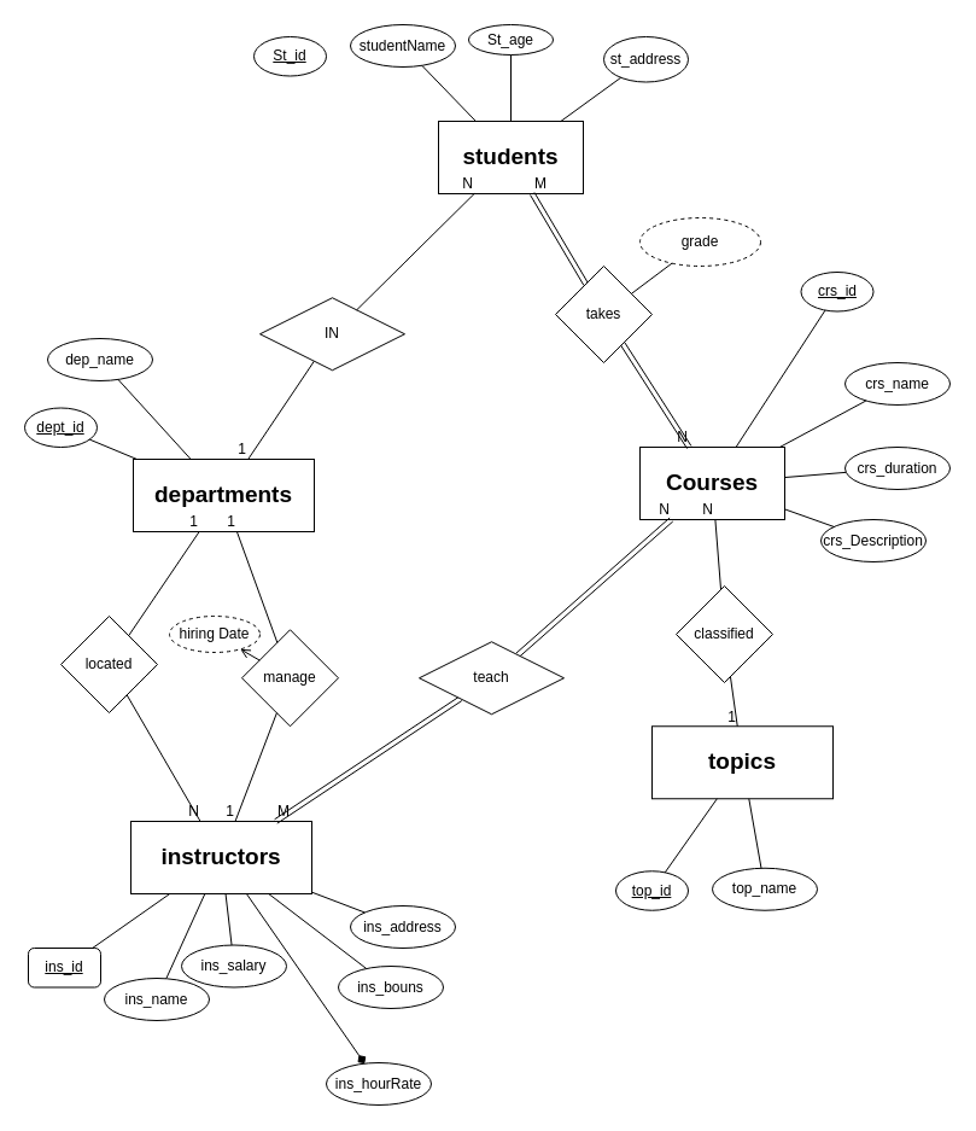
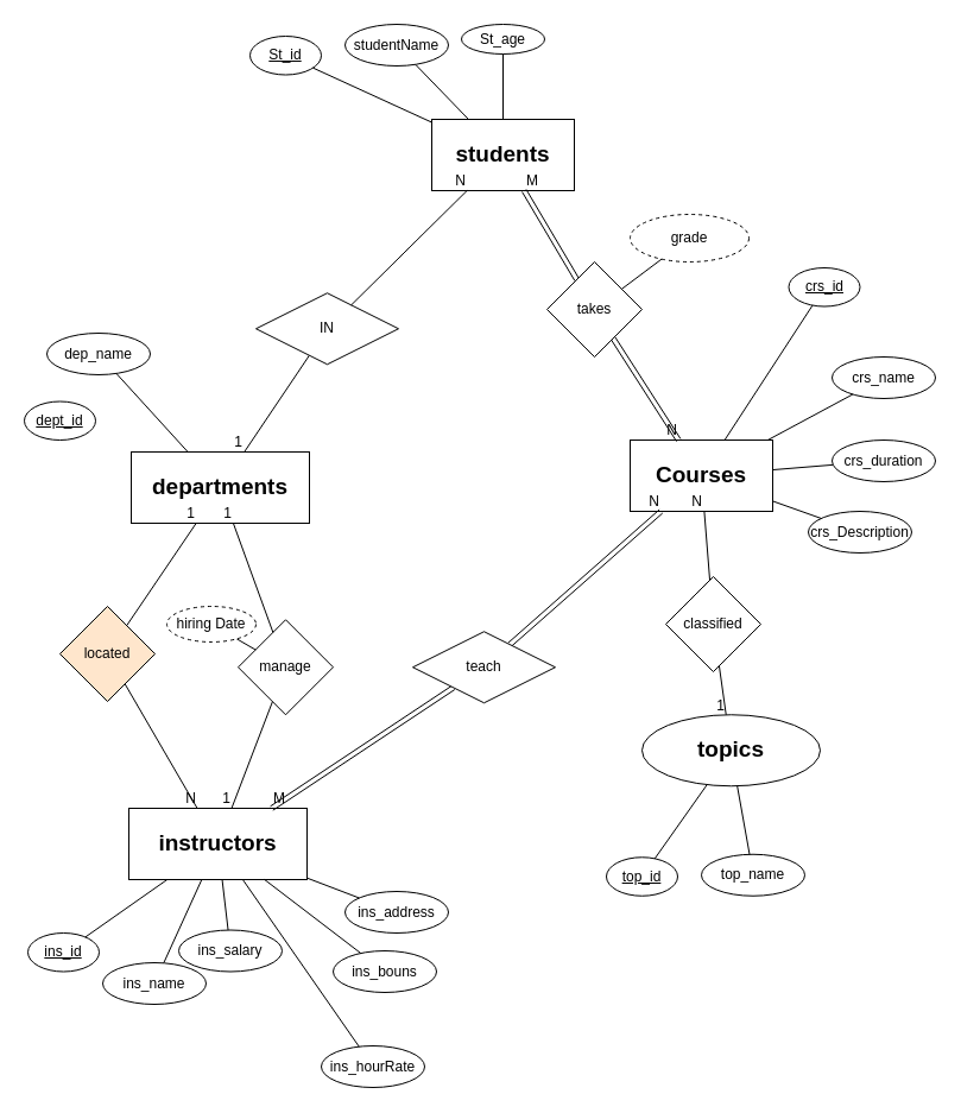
  <mxCell id="0" />
  <mxCell id="1" parent="0" />
  <mxCell id="2" value="&lt;b&gt;&lt;font style=&quot;font-size: 19px;&quot;&gt;students&lt;br&gt;&lt;/font&gt;&lt;/b&gt;" style="rounded=0;whiteSpace=wrap;html=1;" parent="1" vertex="1"><mxGeometry x="363" y="100" width="120" height="60" as="geometry" /></mxCell>
  <mxCell id="3" value="&lt;u&gt;St_id&lt;/u&gt;" style="ellipse;whiteSpace=wrap;html=1;" parent="1" vertex="1"><mxGeometry x="210" y="30" width="60" height="32.5" as="geometry" /></mxCell>
+ <mxCell id="4" value="" style="endArrow=none;html=1;rounded=0;" parent="1" source="2" target="3" edge="1"><mxGeometry width="50" height="50" relative="1" as="geometry"><mxPoint x="300" y="190" as="sourcePoint" /><mxPoint x="350" y="140" as="targetPoint" /></mxGeometry></mxCell>
  <mxCell id="5" value="studentName" style="ellipse;whiteSpace=wrap;html=1;" parent="1" vertex="1"><mxGeometry x="290" y="20" width="87" height="35" as="geometry" /></mxCell>
  <mxCell id="6" value="" style="endArrow=none;html=1;rounded=0;" parent="1" source="2" target="5" edge="1"><mxGeometry width="50" height="50" relative="1" as="geometry"><mxPoint x="458" y="70" as="sourcePoint" /><mxPoint x="440" y="110" as="targetPoint" /></mxGeometry></mxCell>
  <mxCell id="7" value="St_age" style="ellipse;whiteSpace=wrap;html=1;" parent="1" vertex="1"><mxGeometry x="388" y="20" width="70" height="25" as="geometry" /></mxCell>
  <mxCell id="8" value="" style="endArrow=none;html=1;rounded=0;" parent="1" source="2" target="7" edge="1"><mxGeometry width="50" height="50" relative="1" as="geometry"><mxPoint x="514" y="95" as="sourcePoint" /><mxPoint x="540" y="105" as="targetPoint" /></mxGeometry></mxCell>
- <mxCell id="9" value="st_address" style="ellipse;whiteSpace=wrap;html=1;" parent="1" vertex="1"><mxGeometry x="500" y="30" width="70" height="37.5" as="geometry" /></mxCell>
- <mxCell id="10" value="" style="endArrow=none;html=1;rounded=0;" parent="1" source="2" target="9" edge="1"><mxGeometry width="50" height="50" relative="1" as="geometry"><mxPoint x="545" y="102.5" as="sourcePoint" /><mxPoint x="646" y="107.5" as="targetPoint" /></mxGeometry></mxCell>
  <mxCell id="11" value="&lt;b&gt;&lt;font style=&quot;font-size: 19px;&quot;&gt;departments&lt;/font&gt;&lt;/b&gt;" style="rounded=0;whiteSpace=wrap;html=1;" parent="1" vertex="1"><mxGeometry x="110" y="380" width="150" height="60" as="geometry" /></mxCell>
  <mxCell id="12" value="&lt;u&gt;dept_id&lt;/u&gt;" style="ellipse;whiteSpace=wrap;html=1;" parent="1" vertex="1"><mxGeometry x="20" y="337.5" width="60" height="32.5" as="geometry" /></mxCell>
- <mxCell id="13" value="" style="endArrow=none;html=1;rounded=0;" parent="1" source="11" target="12" edge="1"><mxGeometry width="50" height="50" relative="1" as="geometry"><mxPoint x="193" y="323" as="sourcePoint" /><mxPoint x="180" y="360" as="targetPoint" /></mxGeometry></mxCell>
  <mxCell id="14" value="dep_name" style="ellipse;whiteSpace=wrap;html=1;" parent="1" vertex="1"><mxGeometry x="39" y="280" width="87" height="35" as="geometry" /></mxCell>
  <mxCell id="15" value="" style="endArrow=none;html=1;rounded=0;" parent="1" source="11" target="14" edge="1"><mxGeometry width="50" height="50" relative="1" as="geometry"><mxPoint x="224" y="320" as="sourcePoint" /><mxPoint x="270" y="330" as="targetPoint" /></mxGeometry></mxCell>
  <mxCell id="16" value="&lt;font style=&quot;font-size: 19px;&quot;&gt;&lt;b&gt;Courses&lt;/b&gt;&lt;/font&gt;" style="rounded=0;whiteSpace=wrap;html=1;" parent="1" vertex="1"><mxGeometry x="530" y="370" width="120" height="60" as="geometry" /></mxCell>
  <mxCell id="17" value="&lt;u&gt;crs_id&lt;/u&gt;" style="ellipse;whiteSpace=wrap;html=1;" parent="1" vertex="1"><mxGeometry x="663.5" y="225" width="60" height="32.5" as="geometry" /></mxCell>
  <mxCell id="18" value="" style="endArrow=none;html=1;rounded=0;" parent="1" source="16" target="17" edge="1"><mxGeometry width="50" height="50" relative="1" as="geometry"><mxPoint x="602" y="317.5" as="sourcePoint" /><mxPoint x="640" y="297.5" as="targetPoint" /></mxGeometry></mxCell>
  <mxCell id="19" value="crs_name" style="ellipse;whiteSpace=wrap;html=1;" parent="1" vertex="1"><mxGeometry x="700" y="300" width="87" height="35" as="geometry" /></mxCell>
  <mxCell id="20" value="" style="endArrow=none;html=1;rounded=0;" parent="1" source="16" target="19" edge="1"><mxGeometry width="50" height="50" relative="1" as="geometry"><mxPoint x="644" y="317.5" as="sourcePoint" /><mxPoint x="730" y="267.5" as="targetPoint" /></mxGeometry></mxCell>
  <mxCell id="21" value="crs_duration" style="ellipse;whiteSpace=wrap;html=1;" parent="1" vertex="1"><mxGeometry x="700" y="370" width="87" height="35" as="geometry" /></mxCell>
  <mxCell id="22" value="" style="endArrow=none;html=1;rounded=0;" parent="1" source="16" target="21" edge="1"><mxGeometry width="50" height="50" relative="1" as="geometry"><mxPoint x="611" y="380" as="sourcePoint" /><mxPoint x="740" y="277.5" as="targetPoint" /></mxGeometry></mxCell>
  <mxCell id="23" value="crs_Description" style="ellipse;whiteSpace=wrap;html=1;" parent="1" vertex="1"><mxGeometry x="680" y="430" width="87" height="35" as="geometry" /></mxCell>
  <mxCell id="24" value="" style="endArrow=none;html=1;rounded=0;" parent="1" source="16" target="23" edge="1"><mxGeometry width="50" height="50" relative="1" as="geometry"><mxPoint x="671" y="530" as="sourcePoint" /><mxPoint x="800" y="427.5" as="targetPoint" /></mxGeometry></mxCell>
  <mxCell id="25" value="&lt;font style=&quot;font-size: 19px;&quot;&gt;&lt;b&gt;instructors&lt;/b&gt;&lt;/font&gt;" style="rounded=0;whiteSpace=wrap;html=1;" parent="1" vertex="1"><mxGeometry x="108" y="680" width="150" height="60" as="geometry" /></mxCell>
- <mxCell id="26" value="&lt;u&gt;ins_id&lt;/u&gt;" style="whiteSpace=wrap;html=1;rounded=1;" parent="1" vertex="1"><mxGeometry x="23" y="785" width="60" height="32.5" as="geometry" /></mxCell>
+ <mxCell id="26" value="&lt;u&gt;ins_id&lt;/u&gt;" style="ellipse;whiteSpace=wrap;html=1;" parent="1" vertex="1"><mxGeometry x="23" y="785" width="60" height="32.5" as="geometry" /></mxCell>
  <mxCell id="27" value="" style="endArrow=none;html=1;rounded=0;" parent="1" source="25" target="26" edge="1"><mxGeometry width="50" height="50" relative="1" as="geometry"><mxPoint x="175" y="862.5" as="sourcePoint" /><mxPoint x="213" y="842.5" as="targetPoint" /></mxGeometry></mxCell>
  <mxCell id="28" value="ins_salary" style="ellipse;whiteSpace=wrap;html=1;" parent="1" vertex="1"><mxGeometry x="150" y="782.5" width="87" height="35" as="geometry" /></mxCell>
  <mxCell id="29" value="" style="endArrow=none;html=1;rounded=0;" parent="1" source="25" target="28" edge="1"><mxGeometry width="50" height="50" relative="1" as="geometry"><mxPoint x="217" y="862.5" as="sourcePoint" /><mxPoint x="303" y="812.5" as="targetPoint" /></mxGeometry></mxCell>
  <mxCell id="30" value="ins_hourRate" style="ellipse;whiteSpace=wrap;html=1;" parent="1" vertex="1"><mxGeometry x="270" y="880" width="87" height="35" as="geometry" /></mxCell>
- <mxCell id="31" value="" style="endArrow=diamond;html=1;rounded=0;" parent="1" source="25" target="30" edge="1"><mxGeometry width="50" height="50" relative="1" as="geometry"><mxPoint x="202" y="750" as="sourcePoint" /><mxPoint x="313" y="822.5" as="targetPoint" /></mxGeometry></mxCell>
+ <mxCell id="31" value="" style="endArrow=none;html=1;rounded=0;" parent="1" source="25" target="30" edge="1"><mxGeometry width="50" height="50" relative="1" as="geometry"><mxPoint x="202" y="750" as="sourcePoint" /><mxPoint x="313" y="822.5" as="targetPoint" /></mxGeometry></mxCell>
  <mxCell id="32" value="ins_name" style="ellipse;whiteSpace=wrap;html=1;" parent="1" vertex="1"><mxGeometry x="86" y="810" width="87" height="35" as="geometry" /></mxCell>
  <mxCell id="33" value="" style="endArrow=none;html=1;rounded=0;" parent="1" source="25" target="32" edge="1"><mxGeometry width="50" height="50" relative="1" as="geometry"><mxPoint x="212" y="760" as="sourcePoint" /><mxPoint x="323" y="832.5" as="targetPoint" /></mxGeometry></mxCell>
  <mxCell id="34" value="ins_bouns" style="ellipse;whiteSpace=wrap;html=1;" parent="1" vertex="1"><mxGeometry x="280" y="800" width="87" height="35" as="geometry" /></mxCell>
  <mxCell id="35" value="" style="endArrow=none;html=1;rounded=0;" parent="1" source="25" target="34" edge="1"><mxGeometry width="50" height="50" relative="1" as="geometry"><mxPoint x="222" y="770" as="sourcePoint" /><mxPoint x="333" y="842.5" as="targetPoint" /></mxGeometry></mxCell>
  <mxCell id="36" value="ins_address" style="ellipse;whiteSpace=wrap;html=1;" parent="1" vertex="1"><mxGeometry x="290" y="750" width="87" height="35" as="geometry" /></mxCell>
  <mxCell id="37" value="" style="endArrow=none;html=1;rounded=0;" parent="1" source="25" target="36" edge="1"><mxGeometry width="50" height="50" relative="1" as="geometry"><mxPoint x="232" y="780" as="sourcePoint" /><mxPoint x="343" y="852.5" as="targetPoint" /></mxGeometry></mxCell>
- <mxCell id="38" value="&lt;font style=&quot;font-size: 19px;&quot;&gt;&lt;b&gt;topics&lt;/b&gt;&lt;/font&gt;" style="rounded=0;whiteSpace=wrap;html=1;" parent="1" vertex="1"><mxGeometry x="540" y="601.25" width="150" height="60" as="geometry" /></mxCell>
+ <mxCell id="38" value="&lt;font style=&quot;font-size: 19px;&quot;&gt;&lt;b&gt;topics&lt;/b&gt;&lt;/font&gt;" style="ellipse;whiteSpace=wrap;html=1;" parent="1" vertex="1"><mxGeometry x="540" y="601.25" width="150" height="60" as="geometry" /></mxCell>
  <mxCell id="39" value="&lt;u&gt;top_id&lt;/u&gt;" style="ellipse;whiteSpace=wrap;html=1;" parent="1" vertex="1"><mxGeometry x="510" y="721.25" width="60" height="32.5" as="geometry" /></mxCell>
  <mxCell id="40" value="" style="endArrow=none;html=1;rounded=0;" parent="1" source="38" target="39" edge="1"><mxGeometry width="50" height="50" relative="1" as="geometry"><mxPoint x="597" y="731.25" as="sourcePoint" /><mxPoint x="670" y="833.75" as="targetPoint" /></mxGeometry></mxCell>
  <mxCell id="41" value="top_name" style="ellipse;whiteSpace=wrap;html=1;" parent="1" vertex="1"><mxGeometry x="590" y="718.75" width="87" height="35" as="geometry" /></mxCell>
  <mxCell id="42" value="" style="endArrow=none;html=1;rounded=0;" parent="1" source="38" target="41" edge="1"><mxGeometry width="50" height="50" relative="1" as="geometry"><mxPoint x="626" y="731.25" as="sourcePoint" /><mxPoint x="780" y="823.75" as="targetPoint" /></mxGeometry></mxCell>
  <mxCell id="43" value="" style="shape=link;html=1;rounded=0;" parent="1" source="47" target="16" edge="1"><mxGeometry relative="1" as="geometry"><mxPoint x="310" y="280" as="sourcePoint" /><mxPoint x="470" y="280" as="targetPoint" /></mxGeometry></mxCell>
  <mxCell id="44" value="N" style="resizable=0;html=1;whiteSpace=wrap;align=right;verticalAlign=bottom;" parent="43" connectable="0" vertex="1"><mxGeometry x="1" relative="1" as="geometry" /></mxCell>
  <mxCell id="45" value="" style="shape=link;html=1;rounded=0;" parent="1" source="2" target="47" edge="1"><mxGeometry relative="1" as="geometry"><mxPoint x="453" y="160" as="sourcePoint" /><mxPoint x="660" y="370" as="targetPoint" /></mxGeometry></mxCell>
  <mxCell id="46" value="M" style="resizable=0;html=1;whiteSpace=wrap;align=left;verticalAlign=bottom;" parent="45" connectable="0" vertex="1"><mxGeometry x="-1" relative="1" as="geometry" /></mxCell>
  <mxCell id="47" value="takes" style="rhombus;whiteSpace=wrap;html=1;" parent="1" vertex="1"><mxGeometry x="460" y="220" width="80" height="80" as="geometry" /></mxCell>
  <mxCell id="48" value="" style="endArrow=none;html=1;rounded=0;" parent="1" source="47" target="49" edge="1"><mxGeometry width="50" height="50" relative="1" as="geometry"><mxPoint x="590" y="180" as="sourcePoint" /><mxPoint x="511.498" y="217.596" as="targetPoint" /></mxGeometry></mxCell>
  <mxCell id="49" value="grade" style="ellipse;whiteSpace=wrap;html=1;align=center;dashed=1;" parent="1" vertex="1"><mxGeometry x="530" y="180" width="100" height="40" as="geometry" /></mxCell>
  <mxCell id="50" value="" style="endArrow=none;html=1;rounded=0;" parent="1" edge="1" target="25" source="52"><mxGeometry relative="1" as="geometry"><mxPoint x="170" y="560" as="sourcePoint" /><mxPoint x="236" y="530" as="targetPoint" /></mxGeometry></mxCell>
  <mxCell id="51" value="N" style="resizable=0;html=1;whiteSpace=wrap;align=right;verticalAlign=bottom;" parent="50" connectable="0" vertex="1"><mxGeometry x="1" relative="1" as="geometry" /></mxCell>
- <mxCell id="52" value="located" style="rhombus;whiteSpace=wrap;html=1;" vertex="1" parent="1"><mxGeometry x="50" y="510" width="80" height="80" as="geometry" /></mxCell>
+ <mxCell id="52" value="located" style="rhombus;whiteSpace=wrap;html=1;fillColor=#ffe6cc;" vertex="1" parent="1"><mxGeometry x="50" y="510" width="80" height="80" as="geometry" /></mxCell>
  <mxCell id="53" value="" style="endArrow=none;html=1;rounded=0;" edge="1" parent="1" source="52" target="11"><mxGeometry relative="1" as="geometry"><mxPoint x="370" y="630" as="sourcePoint" /><mxPoint x="530" y="630" as="targetPoint" /></mxGeometry></mxCell>
  <mxCell id="54" value="1" style="resizable=0;html=1;whiteSpace=wrap;align=right;verticalAlign=bottom;" connectable="0" vertex="1" parent="53"><mxGeometry x="1" relative="1" as="geometry" /></mxCell>
  <mxCell id="55" value="manage" style="rhombus;whiteSpace=wrap;html=1;" vertex="1" parent="1"><mxGeometry x="200" y="521.25" width="80" height="80" as="geometry" /></mxCell>
  <mxCell id="56" value="" style="endArrow=none;html=1;rounded=0;" edge="1" parent="1" source="55" target="11"><mxGeometry relative="1" as="geometry"><mxPoint x="477" y="641.25" as="sourcePoint" /><mxPoint x="292" y="451.25" as="targetPoint" /></mxGeometry></mxCell>
  <mxCell id="57" value="1" style="resizable=0;html=1;whiteSpace=wrap;align=right;verticalAlign=bottom;" connectable="0" vertex="1" parent="56"><mxGeometry x="1" relative="1" as="geometry" /></mxCell>
  <mxCell id="58" value="" style="endArrow=none;html=1;rounded=0;" edge="1" parent="1" source="55" target="25"><mxGeometry relative="1" as="geometry"><mxPoint x="239" y="542" as="sourcePoint" /><mxPoint x="206" y="450" as="targetPoint" /></mxGeometry></mxCell>
  <mxCell id="59" value="1" style="resizable=0;html=1;whiteSpace=wrap;align=right;verticalAlign=bottom;" connectable="0" vertex="1" parent="58"><mxGeometry x="1" relative="1" as="geometry" /></mxCell>
- <mxCell id="60" value="" style="endArrow=open;html=1;rounded=0;" edge="1" parent="1" target="61" source="55"><mxGeometry width="50" height="50" relative="1" as="geometry"><mxPoint x="351" y="521.25" as="sourcePoint" /><mxPoint x="389.498" y="495.846" as="targetPoint" /></mxGeometry></mxCell>
+ <mxCell id="60" value="" style="endArrow=none;html=1;rounded=0;" edge="1" parent="1" target="61" source="55"><mxGeometry width="50" height="50" relative="1" as="geometry"><mxPoint x="351" y="521.25" as="sourcePoint" /><mxPoint x="389.498" y="495.846" as="targetPoint" /></mxGeometry></mxCell>
  <mxCell id="61" value="hiring Date" style="ellipse;whiteSpace=wrap;html=1;align=center;dashed=1;" vertex="1" parent="1"><mxGeometry x="140" y="510" width="75" height="30" as="geometry" /></mxCell>
  <mxCell id="62" value="" style="shape=link;html=1;rounded=0;" edge="1" parent="1" source="66" target="16"><mxGeometry relative="1" as="geometry"><mxPoint x="370" y="600" as="sourcePoint" /><mxPoint x="530" y="600" as="targetPoint" /></mxGeometry></mxCell>
  <mxCell id="63" value="N" style="resizable=0;html=1;whiteSpace=wrap;align=right;verticalAlign=bottom;" connectable="0" vertex="1" parent="62"><mxGeometry x="1" relative="1" as="geometry" /></mxCell>
  <mxCell id="64" value="" style="shape=link;html=1;rounded=0;" edge="1" parent="1" source="25" target="66"><mxGeometry relative="1" as="geometry"><mxPoint x="232" y="680" as="sourcePoint" /><mxPoint x="641" y="430" as="targetPoint" /></mxGeometry></mxCell>
  <mxCell id="65" value="M" style="resizable=0;html=1;whiteSpace=wrap;align=left;verticalAlign=bottom;" connectable="0" vertex="1" parent="64"><mxGeometry x="-1" relative="1" as="geometry" /></mxCell>
  <mxCell id="66" value="teach" style="shape=rhombus;perimeter=rhombusPerimeter;whiteSpace=wrap;html=1;align=center;" vertex="1" parent="1"><mxGeometry x="347" y="531.25" width="120" height="60" as="geometry" /></mxCell>
  <mxCell id="67" value="" style="endArrow=none;html=1;rounded=0;" edge="1" parent="1" source="69" target="16"><mxGeometry relative="1" as="geometry"><mxPoint x="460" y="525" as="sourcePoint" /><mxPoint x="456" y="645" as="targetPoint" /></mxGeometry></mxCell>
  <mxCell id="68" value="N" style="resizable=0;html=1;whiteSpace=wrap;align=right;verticalAlign=bottom;" connectable="0" vertex="1" parent="67"><mxGeometry x="1" relative="1" as="geometry" /></mxCell>
  <mxCell id="69" value="classified" style="rhombus;whiteSpace=wrap;html=1;" vertex="1" parent="1"><mxGeometry x="560" y="485" width="80" height="80" as="geometry" /></mxCell>
  <mxCell id="70" value="" style="endArrow=none;html=1;rounded=0;" edge="1" parent="1" source="69" target="38"><mxGeometry relative="1" as="geometry"><mxPoint x="660" y="595" as="sourcePoint" /><mxPoint x="455" y="405" as="targetPoint" /></mxGeometry></mxCell>
  <mxCell id="71" value="1" style="resizable=0;html=1;whiteSpace=wrap;align=right;verticalAlign=bottom;" connectable="0" vertex="1" parent="70"><mxGeometry x="1" relative="1" as="geometry" /></mxCell>
  <mxCell id="72" value="" style="endArrow=none;html=1;rounded=0;" edge="1" parent="1" source="74" target="11"><mxGeometry relative="1" as="geometry"><mxPoint x="240" y="230" as="sourcePoint" /><mxPoint x="400" y="230" as="targetPoint" /></mxGeometry></mxCell>
  <mxCell id="73" value="1" style="resizable=0;html=1;whiteSpace=wrap;align=right;verticalAlign=bottom;" connectable="0" vertex="1" parent="72"><mxGeometry x="1" relative="1" as="geometry" /></mxCell>
  <mxCell id="74" value="IN" style="shape=rhombus;perimeter=rhombusPerimeter;whiteSpace=wrap;html=1;align=center;" vertex="1" parent="1"><mxGeometry x="215" y="246.25" width="120" height="60" as="geometry" /></mxCell>
  <mxCell id="75" value="" style="endArrow=none;html=1;rounded=0;" edge="1" parent="1" source="74" target="2"><mxGeometry relative="1" as="geometry"><mxPoint x="310" y="350" as="sourcePoint" /><mxPoint x="470" y="350" as="targetPoint" /></mxGeometry></mxCell>
  <mxCell id="76" value="N" style="resizable=0;html=1;whiteSpace=wrap;align=right;verticalAlign=bottom;" connectable="0" vertex="1" parent="75"><mxGeometry x="1" relative="1" as="geometry" /></mxCell>
